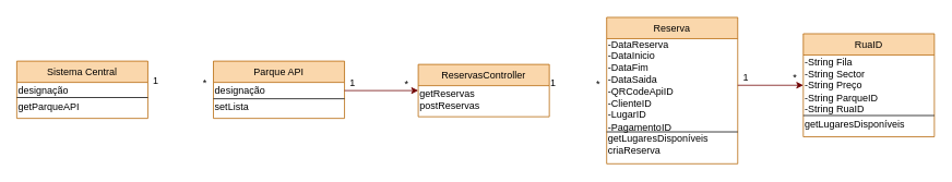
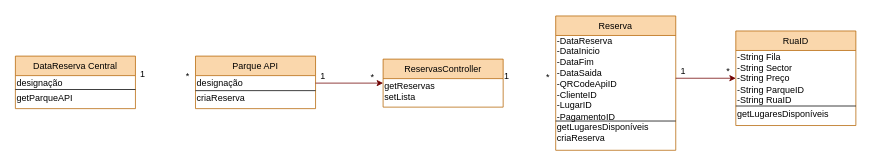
  <mxCell id="0" />
  <mxCell id="1" parent="0" />
- <mxCell id="2" value="Sistema Central" style="swimlane;fontStyle=0;align=center;verticalAlign=top;childLayout=stackLayout;horizontal=1;startSize=26;horizontalStack=0;resizeParent=1;resizeLast=0;collapsible=1;marginBottom=0;rounded=0;shadow=0;strokeWidth=1;fillColor=#fad7ac;strokeColor=#b46504;" parent="1" vertex="1"><mxGeometry y="74" width="160" height="70" as="geometry" x="20"><mxRectangle x="230" y="140" width="160" height="26" as="alternateBounds" /></mxGeometry></mxCell>
+ <mxCell id="2" value="DataReserva Central" style="swimlane;fontStyle=0;align=center;verticalAlign=top;childLayout=stackLayout;horizontal=1;startSize=26;horizontalStack=0;resizeParent=1;resizeLast=0;collapsible=1;marginBottom=0;rounded=0;shadow=0;strokeWidth=1;fillColor=#fad7ac;strokeColor=#b46504;" parent="1" vertex="1"><mxGeometry y="74" width="160" height="70" as="geometry" x="20"><mxRectangle x="230" y="140" width="160" height="26" as="alternateBounds" /></mxGeometry></mxCell>
  <mxCell id="3" value="designação" style="text;html=1;strokeColor=none;fillColor=none;align=left;verticalAlign=middle;whiteSpace=wrap;rounded=0;" vertex="1" parent="2"><mxGeometry y="26" width="160" height="20" as="geometry" /></mxCell>
  <mxCell id="4" value="" style="endArrow=none;html=1;" edge="1" parent="2"><mxGeometry width="50" height="50" relative="1" as="geometry"><mxPoint y="44.5" as="sourcePoint" /><mxPoint x="160" y="44.5" as="targetPoint" /></mxGeometry></mxCell>
  <mxCell id="5" value="getParqueAPI" style="text;html=1;strokeColor=none;fillColor=none;align=left;verticalAlign=middle;whiteSpace=wrap;rounded=0;" vertex="1" parent="2"><mxGeometry y="46" width="160" height="20" as="geometry" /></mxCell>
  <mxCell id="6" value="RuaID" style="swimlane;fontStyle=0;align=center;verticalAlign=top;childLayout=stackLayout;horizontal=1;startSize=26;horizontalStack=0;resizeParent=1;resizeLast=0;collapsible=1;marginBottom=0;rounded=0;shadow=0;strokeWidth=1;fillColor=#fad7ac;strokeColor=#b46504;" parent="1" vertex="1"><mxGeometry x="980" y="40.5" width="160" height="126" as="geometry"><mxRectangle x="130" y="380" width="160" height="26" as="alternateBounds" /></mxGeometry></mxCell>
  <mxCell id="7" value="-String Fila&lt;br&gt;-String Sector&lt;br&gt;-String Preço&lt;br&gt;-String ParqueID&lt;br&gt;-String RuaID" style="text;html=1;strokeColor=none;fillColor=none;align=left;verticalAlign=middle;whiteSpace=wrap;rounded=0;" vertex="1" parent="6"><mxGeometry y="26" width="160" height="74" as="geometry" /></mxCell>
  <mxCell id="8" value="" style="endArrow=none;html=1;entryX=1;entryY=1;entryDx=0;entryDy=0;exitX=0;exitY=1;exitDx=0;exitDy=0;" edge="1" parent="6" source="7" target="7"><mxGeometry width="50" height="50" relative="1" as="geometry"><mxPoint x="10" y="100" as="sourcePoint" /><mxPoint x="80" y="100" as="targetPoint" /></mxGeometry></mxCell>
  <mxCell id="9" value="getLugaresDisponíveis" style="text;html=1;strokeColor=none;fillColor=none;align=left;verticalAlign=middle;whiteSpace=wrap;rounded=0;" vertex="1" parent="6"><mxGeometry y="100" width="160" height="20" as="geometry" /></mxCell>
  <mxCell id="10" value="Reserva" style="swimlane;fontStyle=0;align=center;verticalAlign=top;childLayout=stackLayout;horizontal=1;startSize=26;horizontalStack=0;resizeParent=1;resizeLast=0;collapsible=1;marginBottom=0;rounded=0;shadow=0;strokeWidth=1;fillColor=#fad7ac;strokeColor=#b46504;" parent="1" vertex="1"><mxGeometry x="740" y="20.5" width="160" height="179" as="geometry"><mxRectangle x="340" y="380" width="170" height="26" as="alternateBounds" /></mxGeometry></mxCell>
  <mxCell id="11" value="-DataReserva&lt;br&gt;-DataInicio&lt;br&gt;-DataFim&lt;br&gt;-DataSaida&lt;br&gt;-QRCodeApiID&lt;br&gt;-ClienteID&lt;br&gt;-LugarID&lt;br&gt;-PagamentoID" style="text;html=1;strokeColor=none;fillColor=none;align=left;verticalAlign=middle;whiteSpace=wrap;rounded=0;" vertex="1" parent="10"><mxGeometry y="26" width="160" height="114" as="geometry" /></mxCell>
  <mxCell id="12" value="" style="endArrow=none;html=1;entryX=1;entryY=1;entryDx=0;entryDy=0;exitX=0;exitY=1;exitDx=0;exitDy=0;" edge="1" parent="10" source="11" target="11"><mxGeometry width="50" height="50" relative="1" as="geometry"><mxPoint x="10" y="140" as="sourcePoint" /><mxPoint x="120" y="140" as="targetPoint" /></mxGeometry></mxCell>
  <mxCell id="13" value="getLugaresDisponíveis&lt;br&gt;criaReserva" style="text;html=1;strokeColor=none;fillColor=none;align=left;verticalAlign=middle;whiteSpace=wrap;rounded=0;" vertex="1" parent="10"><mxGeometry y="140" width="160" height="30" as="geometry" /></mxCell>
  <mxCell id="14" value="Parque API" style="swimlane;fontStyle=0;align=center;verticalAlign=top;childLayout=stackLayout;horizontal=1;startSize=26;horizontalStack=0;resizeParent=1;resizeLast=0;collapsible=1;marginBottom=0;rounded=0;shadow=0;strokeWidth=1;fillColor=#fad7ac;strokeColor=#b46504;" parent="1" vertex="1"><mxGeometry x="260" y="74" width="160" height="70" as="geometry"><mxRectangle x="550" y="140" width="160" height="26" as="alternateBounds" /></mxGeometry></mxCell>
  <mxCell id="15" value="designação" style="text;html=1;strokeColor=none;fillColor=none;align=left;verticalAlign=middle;whiteSpace=wrap;rounded=0;" vertex="1" parent="14"><mxGeometry y="26" width="160" height="20" as="geometry" /></mxCell>
  <mxCell id="16" value="" style="endArrow=none;html=1;entryX=1;entryY=1;entryDx=0;entryDy=0;" edge="1" parent="14" target="15"><mxGeometry width="50" height="50" relative="1" as="geometry"><mxPoint y="46" as="sourcePoint" /><mxPoint x="70" y="46" as="targetPoint" /></mxGeometry></mxCell>
- <mxCell id="17" value="setLista" style="text;html=1;strokeColor=none;fillColor=none;align=left;verticalAlign=middle;whiteSpace=wrap;rounded=0;" vertex="1" parent="14"><mxGeometry y="46" width="160" height="20" as="geometry" /></mxCell>
+ <mxCell id="17" value="criaReserva" style="text;html=1;strokeColor=none;fillColor=none;align=left;verticalAlign=middle;whiteSpace=wrap;rounded=0;" vertex="1" parent="14"><mxGeometry y="46" width="160" height="20" as="geometry" /></mxCell>
  <mxCell id="18" value="ReservasController" style="swimlane;fontStyle=0;align=center;verticalAlign=top;childLayout=stackLayout;horizontal=1;startSize=26;horizontalStack=0;resizeParent=1;resizeLast=0;collapsible=1;marginBottom=0;rounded=0;shadow=0;strokeWidth=1;fillColor=#fad7ac;strokeColor=#b46504;" vertex="1" parent="1"><mxGeometry x="510" y="78" width="160" height="64" as="geometry"><mxRectangle x="130" y="380" width="160" height="26" as="alternateBounds" /></mxGeometry></mxCell>
- <mxCell id="19" value="getReservas&lt;br&gt;postReservas" style="text;html=1;strokeColor=none;fillColor=none;align=left;verticalAlign=middle;whiteSpace=wrap;rounded=0;" vertex="1" parent="18"><mxGeometry y="26" width="160" height="34" as="geometry" /></mxCell>
+ <mxCell id="19" value="getReservas&lt;br&gt;setLista" style="text;html=1;strokeColor=none;fillColor=none;align=left;verticalAlign=middle;whiteSpace=wrap;rounded=0;" vertex="1" parent="18"><mxGeometry y="26" width="160" height="34" as="geometry" /></mxCell>
  <mxCell id="20" style="edgeStyle=orthogonalEdgeStyle;rounded=0;orthogonalLoop=1;jettySize=auto;html=1;fillColor=#a20025;strokeColor=#6F0000;" edge="1" parent="1" source="15" target="18"><mxGeometry relative="1" as="geometry" /></mxCell>
  <mxCell id="21" style="edgeStyle=orthogonalEdgeStyle;rounded=0;orthogonalLoop=1;jettySize=auto;html=1;fillColor=#a20025;strokeColor=#6F0000;" edge="1" parent="1" source="11" target="6"><mxGeometry relative="1" as="geometry" /></mxCell>
  <mxCell id="22" value="1" style="text;html=1;strokeColor=none;fillColor=none;align=center;verticalAlign=middle;whiteSpace=wrap;rounded=0;" vertex="1" parent="1"><mxGeometry x="180" y="89" width="20" height="20" as="geometry" /></mxCell>
  <mxCell id="23" value="1" style="text;html=1;strokeColor=none;fillColor=none;align=center;verticalAlign=middle;whiteSpace=wrap;rounded=0;" vertex="1" parent="1"><mxGeometry x="420" y="91" width="20" height="20" as="geometry" /></mxCell>
  <mxCell id="24" value="1" style="text;html=1;strokeColor=none;fillColor=none;align=center;verticalAlign=middle;whiteSpace=wrap;rounded=0;" vertex="1" parent="1"><mxGeometry x="665" y="91" width="20" height="20" as="geometry" /></mxCell>
  <mxCell id="25" value="1" style="text;html=1;strokeColor=none;fillColor=none;align=center;verticalAlign=middle;whiteSpace=wrap;rounded=0;" vertex="1" parent="1"><mxGeometry x="900" y="84" width="20" height="20" as="geometry" /></mxCell>
  <mxCell id="26" value="*" style="text;html=1;strokeColor=none;fillColor=none;align=center;verticalAlign=middle;whiteSpace=wrap;rounded=0;" vertex="1" parent="1"><mxGeometry x="240" y="91" width="20" height="20" as="geometry" /></mxCell>
  <mxCell id="27" value="*" style="text;html=1;strokeColor=none;fillColor=none;align=center;verticalAlign=middle;whiteSpace=wrap;rounded=0;" vertex="1" parent="1"><mxGeometry x="486" y="93" width="20" height="20" as="geometry" /></mxCell>
  <mxCell id="28" value="*" style="text;html=1;strokeColor=none;fillColor=none;align=center;verticalAlign=middle;whiteSpace=wrap;rounded=0;" vertex="1" parent="1"><mxGeometry x="720" y="92" width="20" height="20" as="geometry" /></mxCell>
  <mxCell id="29" value="*" style="text;html=1;strokeColor=none;fillColor=none;align=center;verticalAlign=middle;whiteSpace=wrap;rounded=0;" vertex="1" parent="1"><mxGeometry x="960" y="84" width="20" height="20" as="geometry" /></mxCell>
